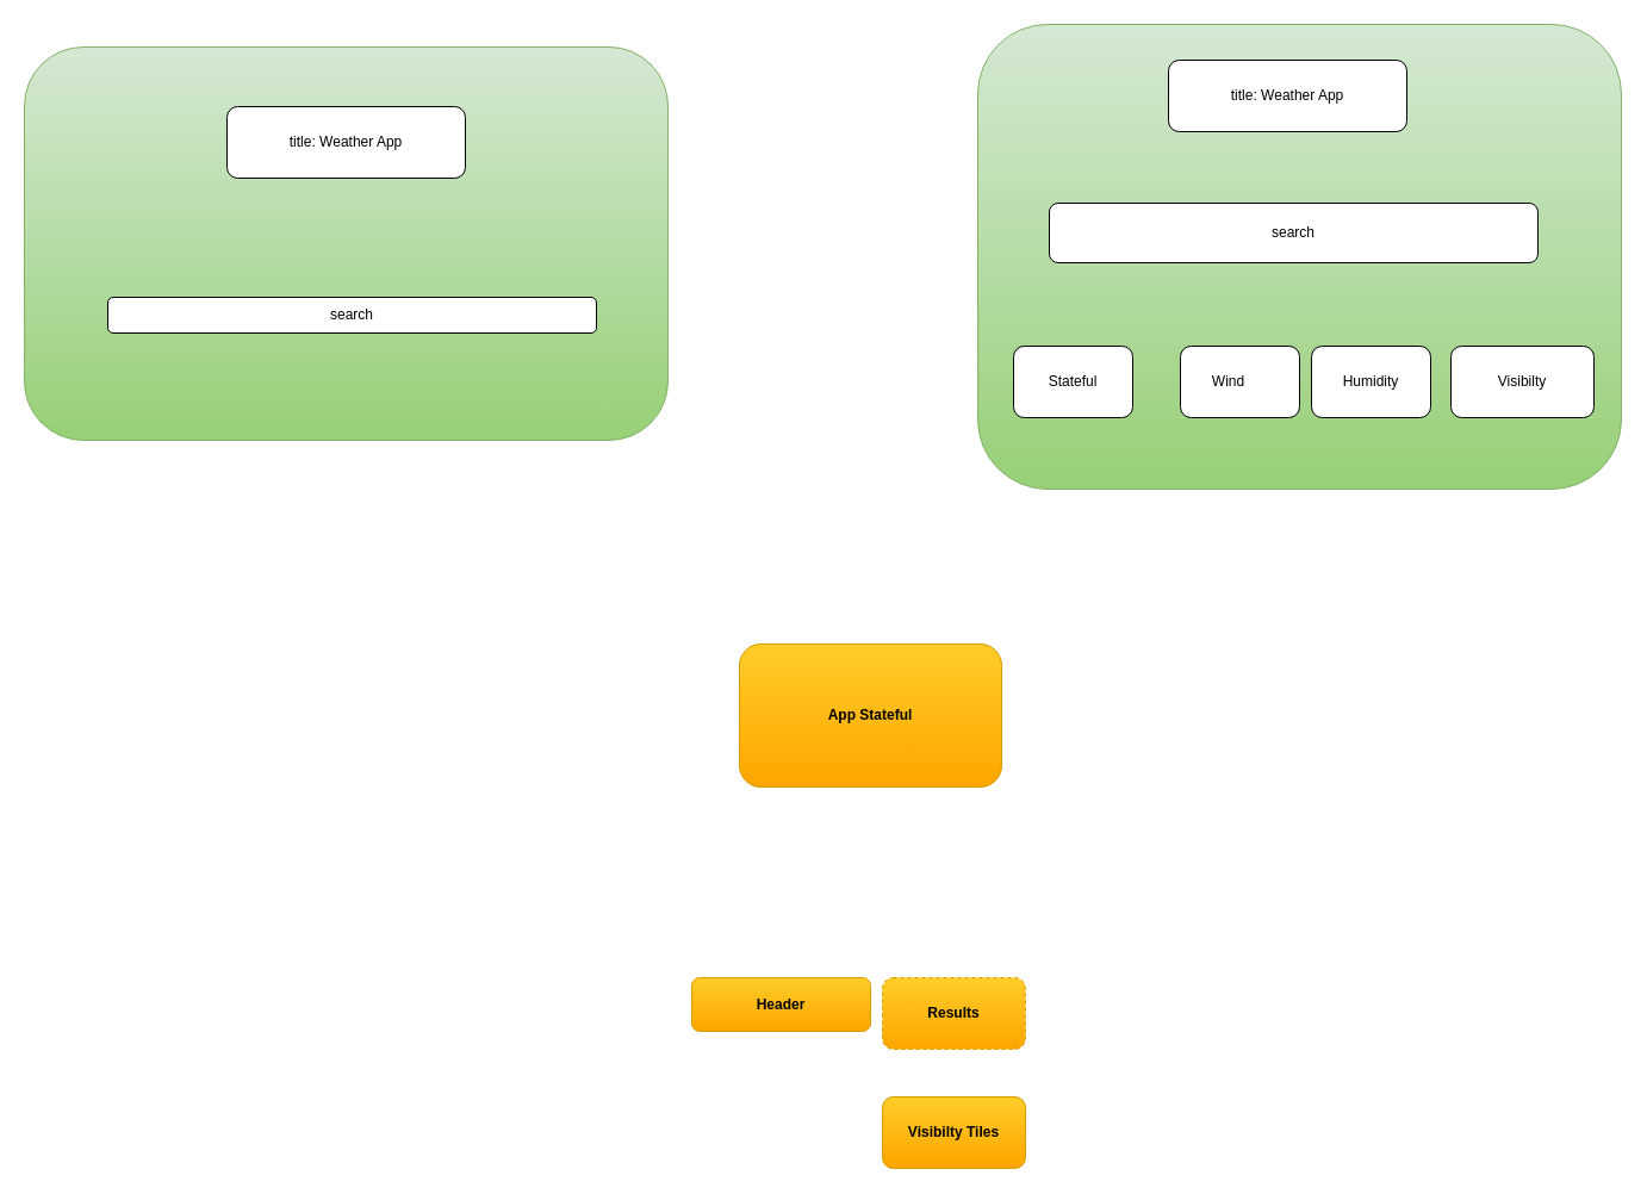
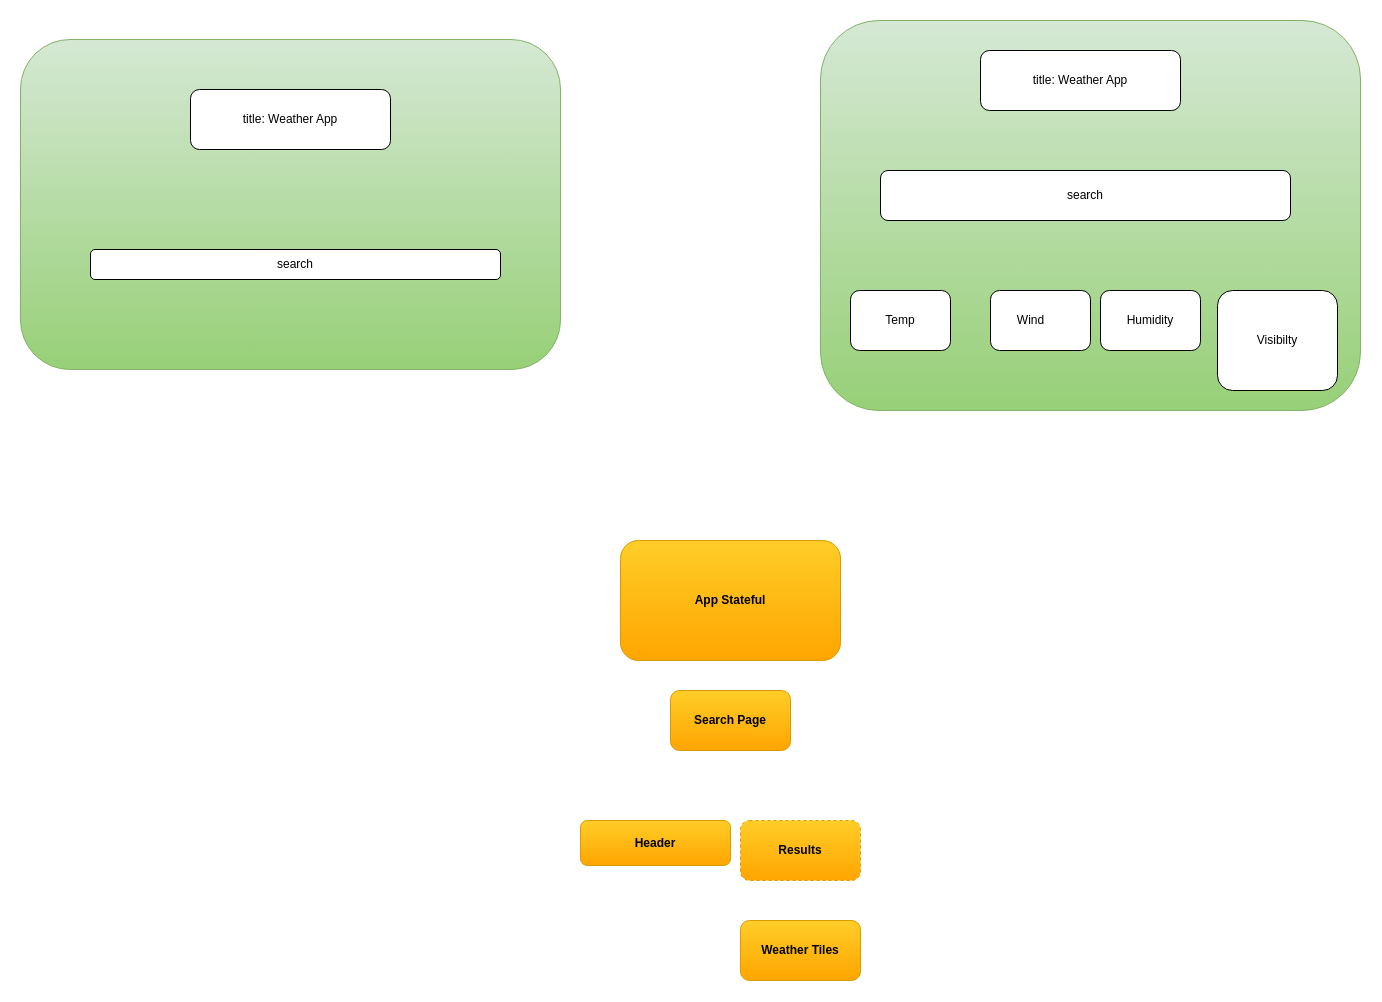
  <mxCell id="0" />
  <mxCell id="1" parent="0" />
  <mxCell id="2" value="" style="rounded=1;whiteSpace=wrap;html=1;fillColor=#d5e8d4;strokeColor=#82b366;gradientColor=#97d077;" parent="1" vertex="1"><mxGeometry x="20" y="39" width="540" height="330" as="geometry" /></mxCell>
  <mxCell id="3" value="search" style="rounded=1;whiteSpace=wrap;html=1;" parent="1" vertex="1"><mxGeometry x="90" y="249" width="410" height="30" as="geometry" /></mxCell>
  <mxCell id="4" value="title: Weather App" style="rounded=1;whiteSpace=wrap;html=1;" parent="1" vertex="1"><mxGeometry x="190" y="89" width="200" height="60" as="geometry" /></mxCell>
  <mxCell id="5" value="" style="rounded=1;whiteSpace=wrap;html=1;fillColor=#d5e8d4;gradientColor=#97d077;strokeColor=#82b366;" parent="1" vertex="1"><mxGeometry x="820" y="20" width="540" height="390" as="geometry" /></mxCell>
  <mxCell id="6" value="search" style="rounded=1;whiteSpace=wrap;html=1;" parent="1" vertex="1"><mxGeometry x="880" y="170" width="410" height="50" as="geometry" /></mxCell>
  <mxCell id="7" value="title: Weather App" style="rounded=1;whiteSpace=wrap;html=1;" parent="1" vertex="1"><mxGeometry x="980" y="50" width="200" height="60" as="geometry" /></mxCell>
  <mxCell id="8" value="" style="rounded=1;whiteSpace=wrap;html=1;" parent="1" vertex="1"><mxGeometry x="990" y="290" width="100" height="60" as="geometry" /></mxCell>
  <mxCell id="9" value="Humidity" style="rounded=1;whiteSpace=wrap;html=1;" parent="1" vertex="1"><mxGeometry x="1100" y="290" width="100" height="60" as="geometry" /></mxCell>
- <mxCell id="10" value="Stateful" style="rounded=1;whiteSpace=wrap;html=1;" parent="1" vertex="1"><mxGeometry x="850" y="290" width="100" height="60" as="geometry" /></mxCell>
- <mxCell id="11" value="Visibilty" style="rounded=1;whiteSpace=wrap;html=1;" parent="1" vertex="1"><mxGeometry x="1217" y="290" width="120" height="60" as="geometry" /></mxCell>
+ <mxCell id="10" value="Temp" style="rounded=1;whiteSpace=wrap;html=1;" parent="1" vertex="1"><mxGeometry x="850" y="290" width="100" height="60" as="geometry" /></mxCell>
+ <mxCell id="11" value="Visibilty" style="rounded=1;whiteSpace=wrap;html=1;" parent="1" vertex="1"><mxGeometry x="1217" y="290" width="120" height="100" as="geometry" /></mxCell>
  <mxCell id="12" value="Wind" style="text;html=1;align=center;verticalAlign=middle;resizable=0;points=[];autosize=1;strokeColor=none;fillColor=none;" parent="1" vertex="1"><mxGeometry x="1010" y="310" width="40" height="20" as="geometry" /></mxCell>
  <mxCell id="13" value="&lt;b&gt;&lt;font color=&quot;#000000&quot;&gt;App Stateful&lt;/font&gt;&lt;/b&gt;" style="rounded=1;whiteSpace=wrap;html=1;fillColor=#ffcd28;gradientColor=#ffa500;strokeColor=#d79b00;" parent="1" vertex="1"><mxGeometry x="620" y="540" width="220" height="120" as="geometry" /></mxCell>
+ <mxCell id="14" value="&lt;font color=&quot;#000000&quot;&gt;&lt;b&gt;Search Page&lt;/b&gt;&lt;/font&gt;" style="rounded=1;whiteSpace=wrap;html=1;fillColor=#ffcd28;gradientColor=#ffa500;strokeColor=#d79b00;" parent="1" vertex="1"><mxGeometry x="670" y="690" width="120" height="60" as="geometry" /></mxCell>
  <mxCell id="15" value="&lt;font color=&quot;#000000&quot;&gt;&lt;b&gt;Header&lt;/b&gt;&lt;/font&gt;" style="rounded=1;whiteSpace=wrap;html=1;fillColor=#ffcd28;gradientColor=#ffa500;strokeColor=#d79b00;" parent="1" vertex="1"><mxGeometry x="580" y="820" width="150" height="45" as="geometry" /></mxCell>
  <mxCell id="16" value="&lt;font color=&quot;#000000&quot;&gt;&lt;b&gt;Results&lt;/b&gt;&lt;/font&gt;" style="rounded=1;whiteSpace=wrap;html=1;fillColor=#ffcd28;gradientColor=#ffa500;strokeColor=#d79b00;dashed=1;" parent="1" vertex="1"><mxGeometry x="740" y="820" width="120" height="60" as="geometry" /></mxCell>
- <mxCell id="17" value="&lt;font color=&quot;#000000&quot;&gt;&lt;b&gt;Visibilty Tiles&lt;/b&gt;&lt;/font&gt;" style="rounded=1;whiteSpace=wrap;html=1;fillColor=#ffcd28;gradientColor=#ffa500;strokeColor=#d79b00;" parent="1" vertex="1"><mxGeometry x="740" y="920" width="120" height="60" as="geometry" /></mxCell>
+ <mxCell id="17" value="&lt;font color=&quot;#000000&quot;&gt;&lt;b&gt;Weather Tiles&lt;/b&gt;&lt;/font&gt;" style="rounded=1;whiteSpace=wrap;html=1;fillColor=#ffcd28;gradientColor=#ffa500;strokeColor=#d79b00;" parent="1" vertex="1"><mxGeometry x="740" y="920" width="120" height="60" as="geometry" /></mxCell>
